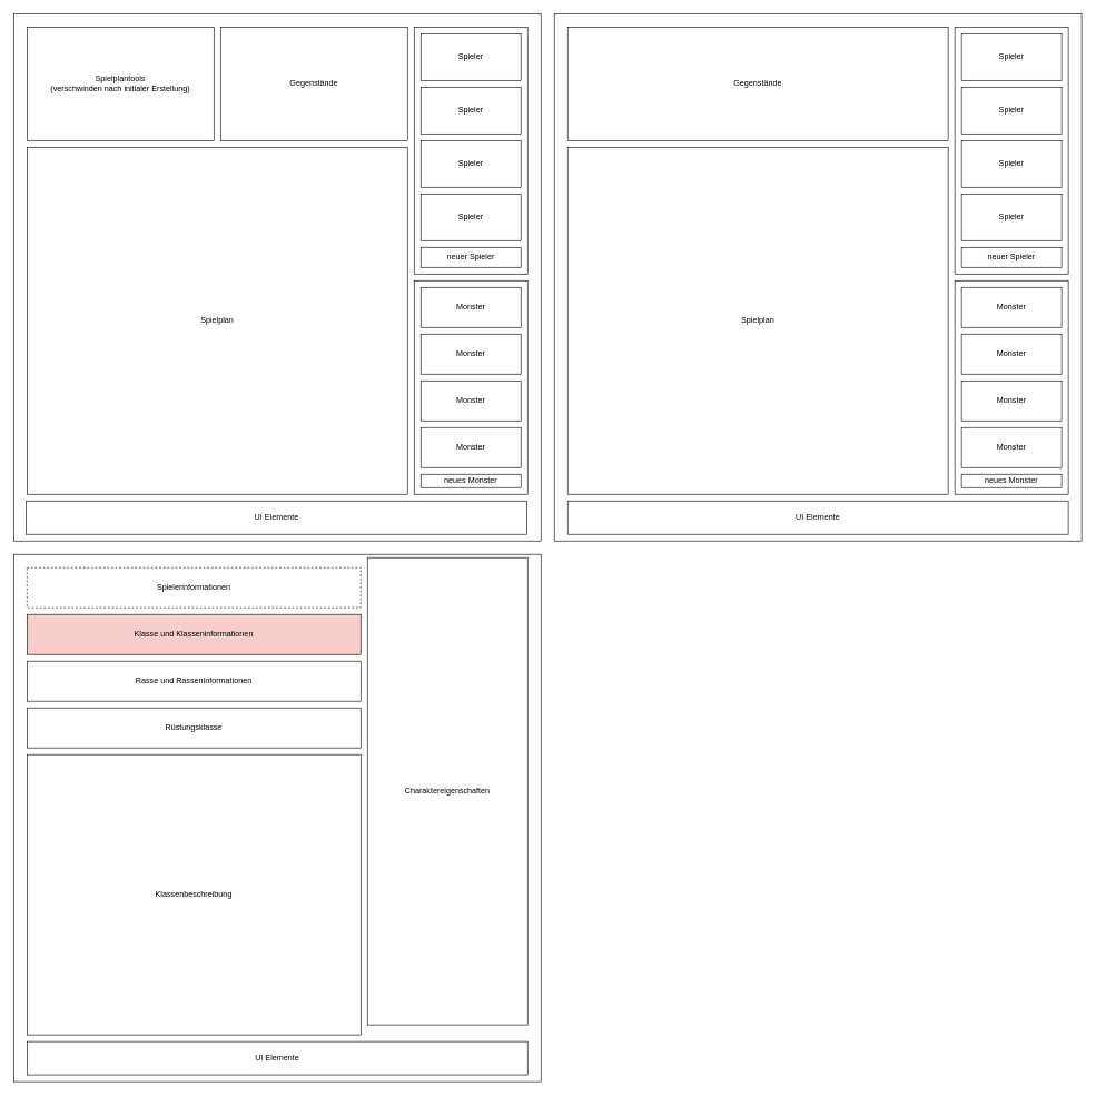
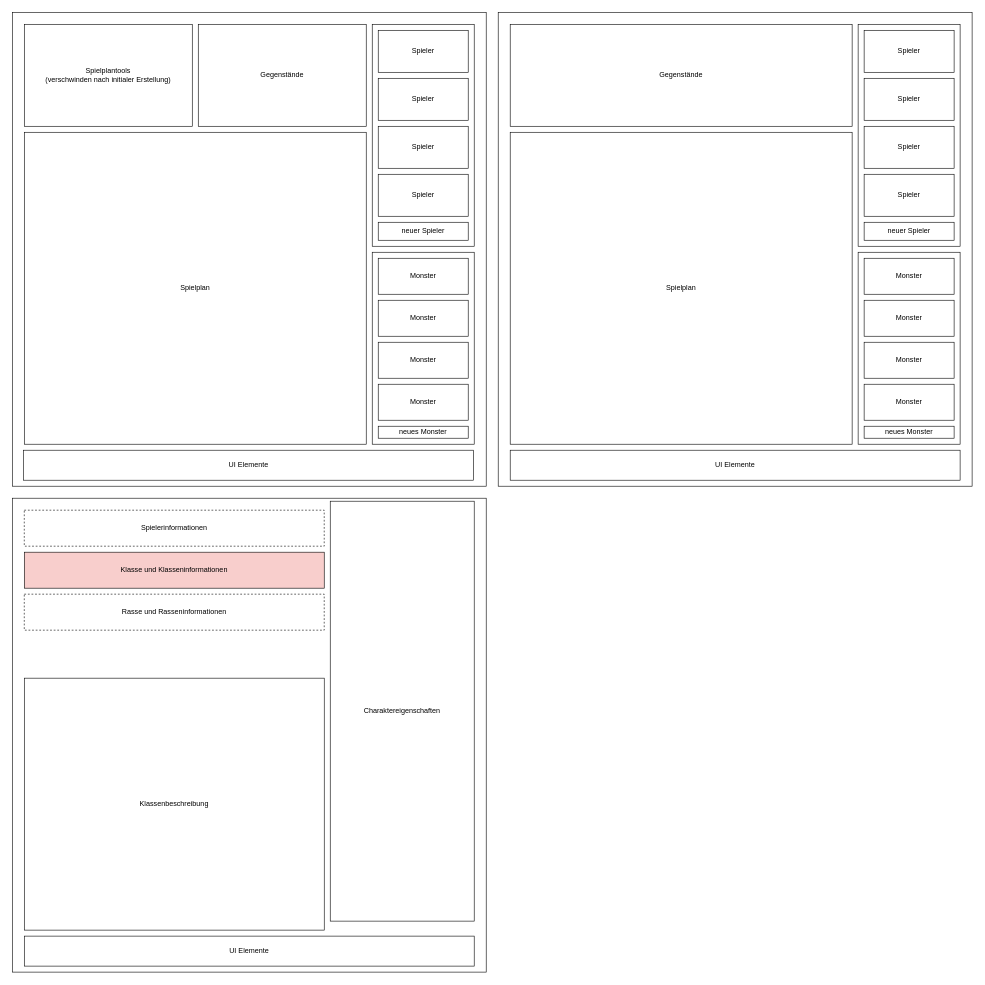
  <mxCell id="0" />
  <mxCell id="1" parent="0" />
  <mxCell id="2" value="" style="whiteSpace=wrap;html=1;aspect=fixed;" vertex="1" parent="1"><mxGeometry x="20" y="20" width="790" height="790" as="geometry" /></mxCell>
  <mxCell id="3" value="" style="rounded=0;whiteSpace=wrap;html=1;" vertex="1" parent="1"><mxGeometry x="620" y="40" width="170" height="370" as="geometry" /></mxCell>
  <mxCell id="4" value="" style="rounded=0;whiteSpace=wrap;html=1;" vertex="1" parent="1"><mxGeometry x="620" y="420" width="170" height="320" as="geometry" /></mxCell>
  <mxCell id="5" value="Spielplantools&lt;br&gt;(verschwinden nach initialer Erstellung)" style="rounded=0;whiteSpace=wrap;html=1;" vertex="1" parent="1"><mxGeometry x="40" y="40" width="280" height="170" as="geometry" /></mxCell>
  <mxCell id="6" value="Gegenstände" style="rounded=0;whiteSpace=wrap;html=1;" vertex="1" parent="1"><mxGeometry x="330" y="40" width="280" height="170" as="geometry" /></mxCell>
  <mxCell id="7" value="Spieler" style="rounded=0;whiteSpace=wrap;html=1;" vertex="1" parent="1"><mxGeometry x="630" y="50" width="150" height="70" as="geometry" /></mxCell>
  <mxCell id="8" value="Spieler" style="rounded=0;whiteSpace=wrap;html=1;" vertex="1" parent="1"><mxGeometry x="630" y="130" width="150" height="70" as="geometry" /></mxCell>
  <mxCell id="9" value="Spieler" style="rounded=0;whiteSpace=wrap;html=1;" vertex="1" parent="1"><mxGeometry x="630" y="210" width="150" height="70" as="geometry" /></mxCell>
  <mxCell id="10" value="Spieler" style="rounded=0;whiteSpace=wrap;html=1;" vertex="1" parent="1"><mxGeometry x="630" y="290" width="150" height="70" as="geometry" /></mxCell>
  <mxCell id="11" value="neuer Spieler" style="rounded=0;whiteSpace=wrap;html=1;" vertex="1" parent="1"><mxGeometry x="630" y="370" width="150" height="30" as="geometry" /></mxCell>
  <mxCell id="12" value="Monster" style="rounded=0;whiteSpace=wrap;html=1;" vertex="1" parent="1"><mxGeometry x="630" y="430" width="150" height="60" as="geometry" /></mxCell>
  <mxCell id="13" value="Monster" style="rounded=0;whiteSpace=wrap;html=1;" vertex="1" parent="1"><mxGeometry x="630" y="500" width="150" height="60" as="geometry" /></mxCell>
  <mxCell id="14" value="Monster" style="rounded=0;whiteSpace=wrap;html=1;" vertex="1" parent="1"><mxGeometry x="630" y="570" width="150" height="60" as="geometry" /></mxCell>
  <mxCell id="15" value="Monster" style="rounded=0;whiteSpace=wrap;html=1;" vertex="1" parent="1"><mxGeometry x="630" y="640" width="150" height="60" as="geometry" /></mxCell>
  <mxCell id="16" value="neues Monster" style="rounded=0;whiteSpace=wrap;html=1;" vertex="1" parent="1"><mxGeometry x="630" y="710" width="150" height="20" as="geometry" /></mxCell>
  <mxCell id="17" value="" style="whiteSpace=wrap;html=1;aspect=fixed;" vertex="1" parent="1"><mxGeometry x="20" y="830" width="790" height="790" as="geometry" /></mxCell>
  <mxCell id="18" value="Charaktereigenschaften" style="rounded=0;whiteSpace=wrap;html=1;" vertex="1" parent="1"><mxGeometry x="550" y="835" width="240" height="700" as="geometry" /></mxCell>
  <mxCell id="19" value="Spielerinformationen" style="rounded=0;whiteSpace=wrap;html=1;dashed=1;" vertex="1" parent="1"><mxGeometry x="40" y="850" width="500" height="60" as="geometry" /></mxCell>
  <mxCell id="20" value="Klasse und Klasseninformationen" style="rounded=0;whiteSpace=wrap;html=1;fillColor=#f8cecc;" vertex="1" parent="1"><mxGeometry x="40" y="920" width="500" height="60" as="geometry" /></mxCell>
- <mxCell id="21" value="Rasse und Rasseninformationen" style="rounded=0;whiteSpace=wrap;html=1;" vertex="1" parent="1"><mxGeometry x="40" y="990" width="500" height="60" as="geometry" /></mxCell>
+ <mxCell id="21" value="Rasse und Rasseninformationen" style="rounded=0;whiteSpace=wrap;html=1;dashed=1;" vertex="1" parent="1"><mxGeometry x="40" y="990" width="500" height="60" as="geometry" /></mxCell>
  <mxCell id="22" value="Klassenbeschreibung" style="rounded=0;whiteSpace=wrap;html=1;" vertex="1" parent="1"><mxGeometry x="40" y="1130" width="500" height="420" as="geometry" /></mxCell>
  <mxCell id="23" value="" style="whiteSpace=wrap;html=1;aspect=fixed;" vertex="1" parent="1"><mxGeometry x="830" y="20" width="790" height="790" as="geometry" /></mxCell>
  <mxCell id="24" value="" style="rounded=0;whiteSpace=wrap;html=1;" vertex="1" parent="1"><mxGeometry x="1430" y="40" width="170" height="370" as="geometry" /></mxCell>
  <mxCell id="25" value="" style="rounded=0;whiteSpace=wrap;html=1;" vertex="1" parent="1"><mxGeometry x="1430" y="420" width="170" height="320" as="geometry" /></mxCell>
  <mxCell id="26" value="Gegenstände" style="rounded=0;whiteSpace=wrap;html=1;" vertex="1" parent="1"><mxGeometry x="850" y="40" width="570" height="170" as="geometry" /></mxCell>
  <mxCell id="27" value="Spieler" style="rounded=0;whiteSpace=wrap;html=1;" vertex="1" parent="1"><mxGeometry x="1440" y="50" width="150" height="70" as="geometry" /></mxCell>
  <mxCell id="28" value="Spieler" style="rounded=0;whiteSpace=wrap;html=1;" vertex="1" parent="1"><mxGeometry x="1440" y="130" width="150" height="70" as="geometry" /></mxCell>
  <mxCell id="29" value="Spieler" style="rounded=0;whiteSpace=wrap;html=1;" vertex="1" parent="1"><mxGeometry x="1440" y="210" width="150" height="70" as="geometry" /></mxCell>
  <mxCell id="30" value="Spieler" style="rounded=0;whiteSpace=wrap;html=1;" vertex="1" parent="1"><mxGeometry x="1440" y="290" width="150" height="70" as="geometry" /></mxCell>
  <mxCell id="31" value="neuer Spieler" style="rounded=0;whiteSpace=wrap;html=1;" vertex="1" parent="1"><mxGeometry x="1440" y="370" width="150" height="30" as="geometry" /></mxCell>
  <mxCell id="32" value="Monster" style="rounded=0;whiteSpace=wrap;html=1;" vertex="1" parent="1"><mxGeometry x="1440" y="430" width="150" height="60" as="geometry" /></mxCell>
  <mxCell id="33" value="Monster" style="rounded=0;whiteSpace=wrap;html=1;" vertex="1" parent="1"><mxGeometry x="1440" y="500" width="150" height="60" as="geometry" /></mxCell>
  <mxCell id="34" value="Monster" style="rounded=0;whiteSpace=wrap;html=1;" vertex="1" parent="1"><mxGeometry x="1440" y="570" width="150" height="60" as="geometry" /></mxCell>
  <mxCell id="35" value="Monster" style="rounded=0;whiteSpace=wrap;html=1;" vertex="1" parent="1"><mxGeometry x="1440" y="640" width="150" height="60" as="geometry" /></mxCell>
  <mxCell id="36" value="neues Monster" style="rounded=0;whiteSpace=wrap;html=1;" vertex="1" parent="1"><mxGeometry x="1440" y="710" width="150" height="20" as="geometry" /></mxCell>
  <mxCell id="37" value="UI Elemente" style="rounded=0;whiteSpace=wrap;html=1;" vertex="1" parent="1"><mxGeometry x="40" y="1560" width="750" height="50" as="geometry" /></mxCell>
  <mxCell id="38" value="UI Elemente" style="rounded=0;whiteSpace=wrap;html=1;" vertex="1" parent="1"><mxGeometry x="39" y="750" width="750" height="50" as="geometry" /></mxCell>
  <mxCell id="39" value="Spielplan" style="rounded=0;whiteSpace=wrap;html=1;" vertex="1" parent="1"><mxGeometry x="40" y="220" width="570" height="520" as="geometry" /></mxCell>
  <mxCell id="40" value="UI Elemente" style="rounded=0;whiteSpace=wrap;html=1;" vertex="1" parent="1"><mxGeometry x="850" y="750" width="750" height="50" as="geometry" /></mxCell>
  <mxCell id="41" value="Spielplan" style="rounded=0;whiteSpace=wrap;html=1;" vertex="1" parent="1"><mxGeometry x="850" y="220" width="570" height="520" as="geometry" /></mxCell>
- <mxCell id="42" value="Rüstungsklasse" style="rounded=0;whiteSpace=wrap;html=1;" vertex="1" parent="1"><mxGeometry x="40" y="1060" width="500" height="60" as="geometry" /></mxCell>
